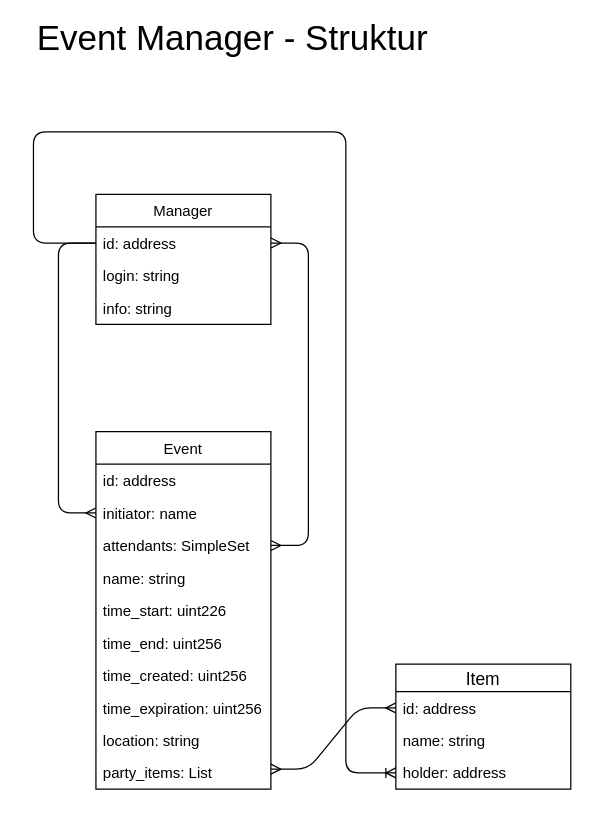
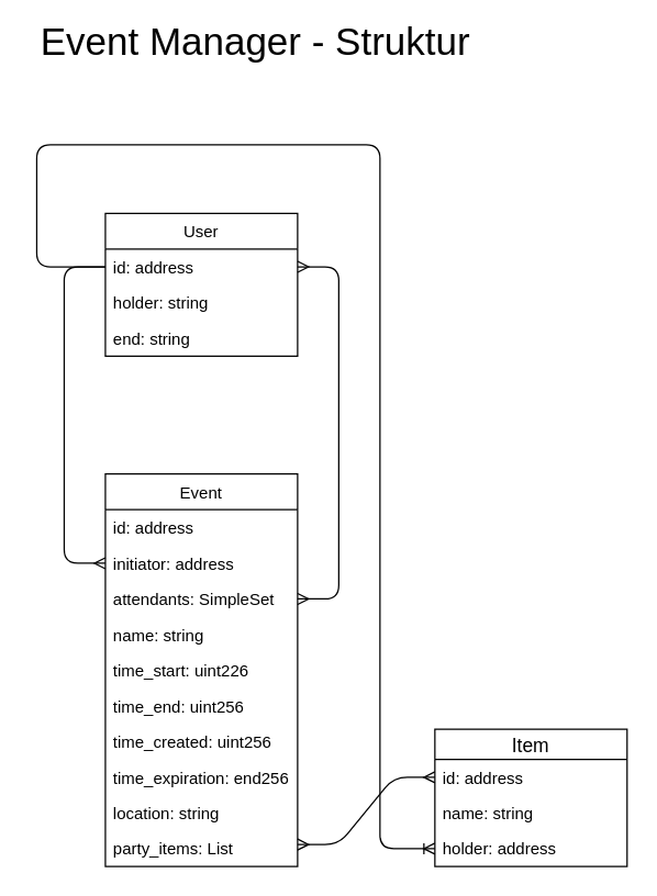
  <mxCell id="0" />
  <mxCell id="1" parent="0" />
  <mxCell id="2" value="Event" style="swimlane;fontStyle=0;childLayout=stackLayout;horizontal=1;startSize=26;fillColor=none;horizontalStack=0;resizeParent=1;resizeParentMax=0;resizeLast=0;collapsible=1;marginBottom=0;" vertex="1" parent="1"><mxGeometry x="76" y="345" width="140" height="286" as="geometry" /></mxCell>
  <mxCell id="3" value="id: address" style="text;strokeColor=none;fillColor=none;align=left;verticalAlign=top;spacingLeft=4;spacingRight=4;overflow=hidden;rotatable=0;points=[[0,0.5],[1,0.5]];portConstraint=eastwest;" vertex="1" parent="2"><mxGeometry y="26" width="140" height="26" as="geometry" /></mxCell>
- <mxCell id="4" value="initiator: name" style="text;strokeColor=none;fillColor=none;align=left;verticalAlign=top;spacingLeft=4;spacingRight=4;overflow=hidden;rotatable=0;points=[[0,0.5],[1,0.5]];portConstraint=eastwest;" vertex="1" parent="2"><mxGeometry y="52" width="140" height="26" as="geometry" /></mxCell>
+ <mxCell id="4" value="initiator: address" style="text;strokeColor=none;fillColor=none;align=left;verticalAlign=top;spacingLeft=4;spacingRight=4;overflow=hidden;rotatable=0;points=[[0,0.5],[1,0.5]];portConstraint=eastwest;" vertex="1" parent="2"><mxGeometry y="52" width="140" height="26" as="geometry" /></mxCell>
  <mxCell id="5" value="attendants: SimpleSet" style="text;strokeColor=none;fillColor=none;align=left;verticalAlign=top;spacingLeft=4;spacingRight=4;overflow=hidden;rotatable=0;points=[[0,0.5],[1,0.5]];portConstraint=eastwest;" vertex="1" parent="2"><mxGeometry y="78" width="140" height="26" as="geometry" /></mxCell>
  <mxCell id="6" value="name: string" style="text;strokeColor=none;fillColor=none;align=left;verticalAlign=top;spacingLeft=4;spacingRight=4;overflow=hidden;rotatable=0;points=[[0,0.5],[1,0.5]];portConstraint=eastwest;" vertex="1" parent="2"><mxGeometry y="104" width="140" height="26" as="geometry" /></mxCell>
  <mxCell id="7" value="time_start: uint226" style="text;strokeColor=none;fillColor=none;align=left;verticalAlign=top;spacingLeft=4;spacingRight=4;overflow=hidden;rotatable=0;points=[[0,0.5],[1,0.5]];portConstraint=eastwest;" vertex="1" parent="2"><mxGeometry y="130" width="140" height="26" as="geometry" /></mxCell>
  <mxCell id="8" value="time_end: uint256" style="text;strokeColor=none;fillColor=none;align=left;verticalAlign=top;spacingLeft=4;spacingRight=4;overflow=hidden;rotatable=0;points=[[0,0.5],[1,0.5]];portConstraint=eastwest;" vertex="1" parent="2"><mxGeometry y="156" width="140" height="26" as="geometry" /></mxCell>
  <mxCell id="9" value="time_created: uint256" style="text;strokeColor=none;fillColor=none;align=left;verticalAlign=top;spacingLeft=4;spacingRight=4;overflow=hidden;rotatable=0;points=[[0,0.5],[1,0.5]];portConstraint=eastwest;" vertex="1" parent="2"><mxGeometry y="182" width="140" height="26" as="geometry" /></mxCell>
- <mxCell id="10" value="time_expiration: uint256" style="text;strokeColor=none;fillColor=none;align=left;verticalAlign=top;spacingLeft=4;spacingRight=4;overflow=hidden;rotatable=0;points=[[0,0.5],[1,0.5]];portConstraint=eastwest;" vertex="1" parent="2"><mxGeometry y="208" width="140" height="26" as="geometry" /></mxCell>
+ <mxCell id="10" value="time_expiration: end256" style="text;strokeColor=none;fillColor=none;align=left;verticalAlign=top;spacingLeft=4;spacingRight=4;overflow=hidden;rotatable=0;points=[[0,0.5],[1,0.5]];portConstraint=eastwest;" vertex="1" parent="2"><mxGeometry y="208" width="140" height="26" as="geometry" /></mxCell>
  <mxCell id="11" value="location: string" style="text;strokeColor=none;fillColor=none;align=left;verticalAlign=top;spacingLeft=4;spacingRight=4;overflow=hidden;rotatable=0;points=[[0,0.5],[1,0.5]];portConstraint=eastwest;" vertex="1" parent="2"><mxGeometry y="234" width="140" height="26" as="geometry" /></mxCell>
  <mxCell id="12" value="party_items: List" style="text;strokeColor=none;fillColor=none;align=left;verticalAlign=top;spacingLeft=4;spacingRight=4;overflow=hidden;rotatable=0;points=[[0,0.5],[1,0.5]];portConstraint=eastwest;" vertex="1" parent="2"><mxGeometry y="260" width="140" height="26" as="geometry" /></mxCell>
- <mxCell id="13" value="Manager" style="swimlane;fontStyle=0;childLayout=stackLayout;horizontal=1;startSize=26;fillColor=none;horizontalStack=0;resizeParent=1;resizeParentMax=0;resizeLast=0;collapsible=1;marginBottom=0;" vertex="1" parent="1"><mxGeometry x="76" y="155" width="140" height="104" as="geometry" /></mxCell>
+ <mxCell id="13" value="User" style="swimlane;fontStyle=0;childLayout=stackLayout;horizontal=1;startSize=26;fillColor=none;horizontalStack=0;resizeParent=1;resizeParentMax=0;resizeLast=0;collapsible=1;marginBottom=0;" vertex="1" parent="1"><mxGeometry x="76" y="155" width="140" height="104" as="geometry" /></mxCell>
  <mxCell id="14" value="id: address" style="text;strokeColor=none;fillColor=none;align=left;verticalAlign=top;spacingLeft=4;spacingRight=4;overflow=hidden;rotatable=0;points=[[0,0.5],[1,0.5]];portConstraint=eastwest;" vertex="1" parent="13"><mxGeometry y="26" width="140" height="26" as="geometry" /></mxCell>
- <mxCell id="15" value="login: string" style="text;strokeColor=none;fillColor=none;align=left;verticalAlign=top;spacingLeft=4;spacingRight=4;overflow=hidden;rotatable=0;points=[[0,0.5],[1,0.5]];portConstraint=eastwest;" vertex="1" parent="13"><mxGeometry y="52" width="140" height="26" as="geometry" /></mxCell>
- <mxCell id="16" value="info: string" style="text;strokeColor=none;fillColor=none;align=left;verticalAlign=top;spacingLeft=4;spacingRight=4;overflow=hidden;rotatable=0;points=[[0,0.5],[1,0.5]];portConstraint=eastwest;" vertex="1" parent="13"><mxGeometry y="78" width="140" height="26" as="geometry" /></mxCell>
+ <mxCell id="15" value="holder: string" style="text;strokeColor=none;fillColor=none;align=left;verticalAlign=top;spacingLeft=4;spacingRight=4;overflow=hidden;rotatable=0;points=[[0,0.5],[1,0.5]];portConstraint=eastwest;" vertex="1" parent="13"><mxGeometry y="52" width="140" height="26" as="geometry" /></mxCell>
+ <mxCell id="16" value="end: string" style="text;strokeColor=none;fillColor=none;align=left;verticalAlign=top;spacingLeft=4;spacingRight=4;overflow=hidden;rotatable=0;points=[[0,0.5],[1,0.5]];portConstraint=eastwest;" vertex="1" parent="13"><mxGeometry y="78" width="140" height="26" as="geometry" /></mxCell>
  <mxCell id="17" value="" style="edgeStyle=elbowEdgeStyle;fontSize=12;html=1;endArrow=ERmany;entryX=0;entryY=0.5;entryDx=0;entryDy=0;exitX=0;exitY=0.5;exitDx=0;exitDy=0;" edge="1" parent="1" source="14" target="4"><mxGeometry width="100" height="100" relative="1" as="geometry"><mxPoint x="16" y="205" as="sourcePoint" /><mxPoint x="-54" y="145" as="targetPoint" /><Array as="points"><mxPoint x="46" y="305" /></Array></mxGeometry></mxCell>
  <mxCell id="18" value="" style="edgeStyle=elbowEdgeStyle;fontSize=12;html=1;endArrow=ERmany;startArrow=ERmany;exitX=1;exitY=0.5;exitDx=0;exitDy=0;entryX=1;entryY=0.5;entryDx=0;entryDy=0;" edge="1" parent="1" source="14" target="5"><mxGeometry width="100" height="100" relative="1" as="geometry"><mxPoint x="356" y="335" as="sourcePoint" /><mxPoint x="276" y="435" as="targetPoint" /><Array as="points"><mxPoint x="246" y="325" /></Array></mxGeometry></mxCell>
  <mxCell id="19" value="Item" style="swimlane;fontStyle=0;childLayout=stackLayout;horizontal=1;startSize=22;horizontalStack=0;resizeParent=1;resizeParentMax=0;resizeLast=0;collapsible=1;marginBottom=0;align=center;fontSize=14;" vertex="1" parent="1"><mxGeometry x="316" y="531" width="140" height="100" as="geometry" /></mxCell>
  <mxCell id="20" value="id: address" style="text;strokeColor=none;fillColor=none;spacingLeft=4;spacingRight=4;overflow=hidden;rotatable=0;points=[[0,0.5],[1,0.5]];portConstraint=eastwest;fontSize=12;" vertex="1" parent="19"><mxGeometry y="22" width="140" height="26" as="geometry" /></mxCell>
  <mxCell id="21" value="name: string" style="text;strokeColor=none;fillColor=none;spacingLeft=4;spacingRight=4;overflow=hidden;rotatable=0;points=[[0,0.5],[1,0.5]];portConstraint=eastwest;fontSize=12;" vertex="1" parent="19"><mxGeometry y="48" width="140" height="26" as="geometry" /></mxCell>
  <mxCell id="22" value="holder: address" style="text;strokeColor=none;fillColor=none;spacingLeft=4;spacingRight=4;overflow=hidden;rotatable=0;points=[[0,0.5],[1,0.5]];portConstraint=eastwest;fontSize=12;" vertex="1" parent="19"><mxGeometry y="74" width="140" height="26" as="geometry" /></mxCell>
  <mxCell id="23" value="" style="edgeStyle=orthogonalEdgeStyle;fontSize=12;html=1;endArrow=ERoneToMany;exitX=0;exitY=0.5;exitDx=0;exitDy=0;entryX=0;entryY=0.5;entryDx=0;entryDy=0;elbow=vertical;" edge="1" parent="1" source="14" target="22"><mxGeometry width="100" height="100" relative="1" as="geometry"><mxPoint x="156" y="125" as="sourcePoint" /><mxPoint x="286" y="445" as="targetPoint" /><Array as="points"><mxPoint x="26" y="194" /><mxPoint x="26" y="105" /><mxPoint x="276" y="105" /><mxPoint x="276" y="618" /></Array></mxGeometry></mxCell>
  <mxCell id="24" value="" style="edgeStyle=entityRelationEdgeStyle;fontSize=12;html=1;endArrow=ERmany;startArrow=ERmany;entryX=0;entryY=0.5;entryDx=0;entryDy=0;" edge="1" parent="1" target="20"><mxGeometry width="100" height="100" relative="1" as="geometry"><mxPoint x="216" y="615" as="sourcePoint" /><mxPoint x="316" y="515" as="targetPoint" /></mxGeometry></mxCell>
  <mxCell id="25" value="&lt;font style=&quot;font-size: 28px&quot;&gt;Event Manager - Struktur&lt;/font&gt;" style="text;html=1;resizable=0;autosize=1;align=center;verticalAlign=middle;points=[];fillColor=none;strokeColor=none;rounded=0;" vertex="1" parent="1"><mxGeometry x="20" y="20" width="330" height="20" as="geometry" /></mxCell>
